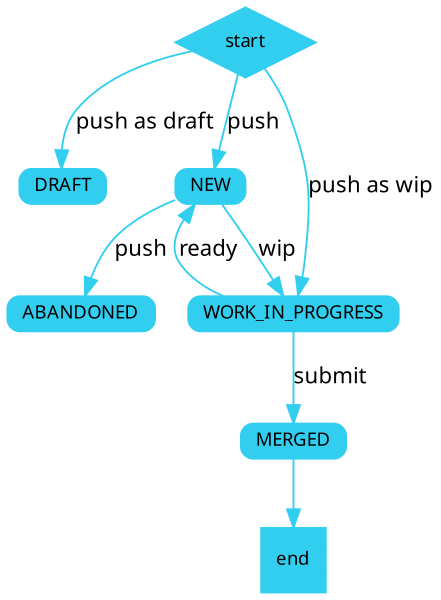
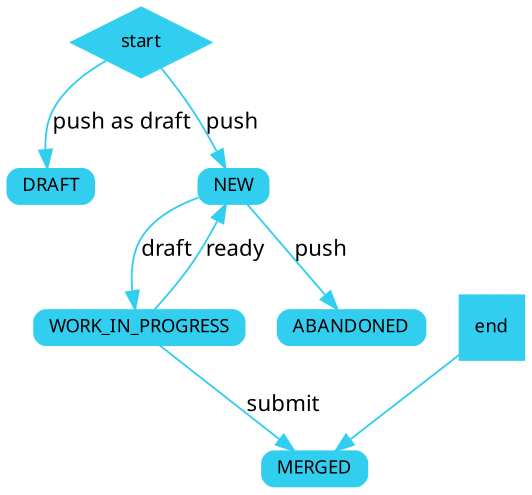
  digraph {
    node [color="#31CEF0" fontname=Verdana fontsize=10 shape=Mrecord style=filled]
    edge [color="#31CEF0" fontname=Verdana fontsize=12 style=filled]
    start [height=0.02 shape=Mdiamond width=0.02]
    DRAFT [height=0.02 width=0.02]
    NEW [height=0.02 width=0.02]
    WORK_IN_PROGRESS [height=0.02 width=0.02]
    ABANDONED [height=0.02 width=0.02]
    MERGED [height=0.02 width=0.02]
    end [height=0.02 shape=Msquare width=0.02]
    start -> DRAFT [label="push as draft"]
    start -> NEW [label=push]
-   start -> WORK_IN_PROGRESS [label="push as wip"]
-   NEW -> WORK_IN_PROGRESS [label=wip]
+   NEW -> WORK_IN_PROGRESS [label=draft]
    NEW -> ABANDONED [height=0.02 label=push shape=Mrecord width=0.02]
    WORK_IN_PROGRESS -> NEW [label=ready]
    WORK_IN_PROGRESS -> MERGED [height=0.02 label=submit shape=Mrecord width=0.02]
-   MERGED -> end
+   end -> MERGED
  }
